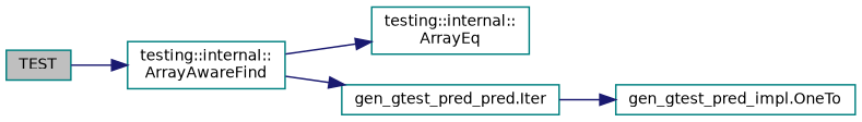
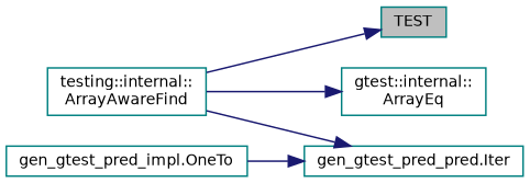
  digraph {
    rankdir=LR
    node [color=teal fontname=Helvetica fontsize=10 shape=record]
    edge [color=midnightblue fontname=Helvetica fontsize=10 labelfontname=Helvetica labelfontsize=10 style=solid]
    n1 [fillcolor=grey75 fontcolor=black height=0.2 label=TEST style=filled width=0.4]
    n2 [height=0.2 label="testing::internal::\lArrayAwareFind" width=0.4]
-   n3 [height=0.2 label="testing::internal::\lArrayEq" width=0.4]
+   n3 [height=0.2 label="gtest::internal::\lArrayEq" width=0.4]
    n4 [height=0.2 label="gen_gtest_pred_pred.Iter" width=0.4]
    n5 [height=0.2 label="gen_gtest_pred_impl.OneTo" width=0.4]
-   n1 -> n2
+   n2 -> n1
    n2 -> n3
    n2 -> n4
-   n4 -> n5
+   n5 -> n4
  }
